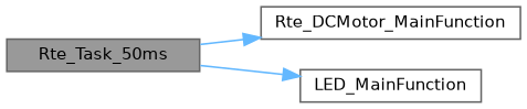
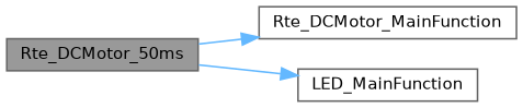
  digraph {
    rankdir=LR
    node [color=grey40 fillcolor=white fontname=Helvetica fontsize=10 shape=box style=filled]
    edge [color=steelblue1 fontname=Helvetica fontsize=10 labelfontname=Helvetica labelfontsize=10 style=solid]
-   n1 [color=gray40 fillcolor=grey60 fontcolor=black height=0.2 label=Rte_Task_50ms width=0.4]
+   n1 [color=gray40 fillcolor=grey60 fontcolor=black height=0.2 label=Rte_DCMotor_50ms width=0.4]
    n2 [height=0.2 label=Rte_DCMotor_MainFunction width=0.4]
    n3 [height=0.2 label=LED_MainFunction width=0.4]
    n1 -> n2
    n1 -> n3
  }
